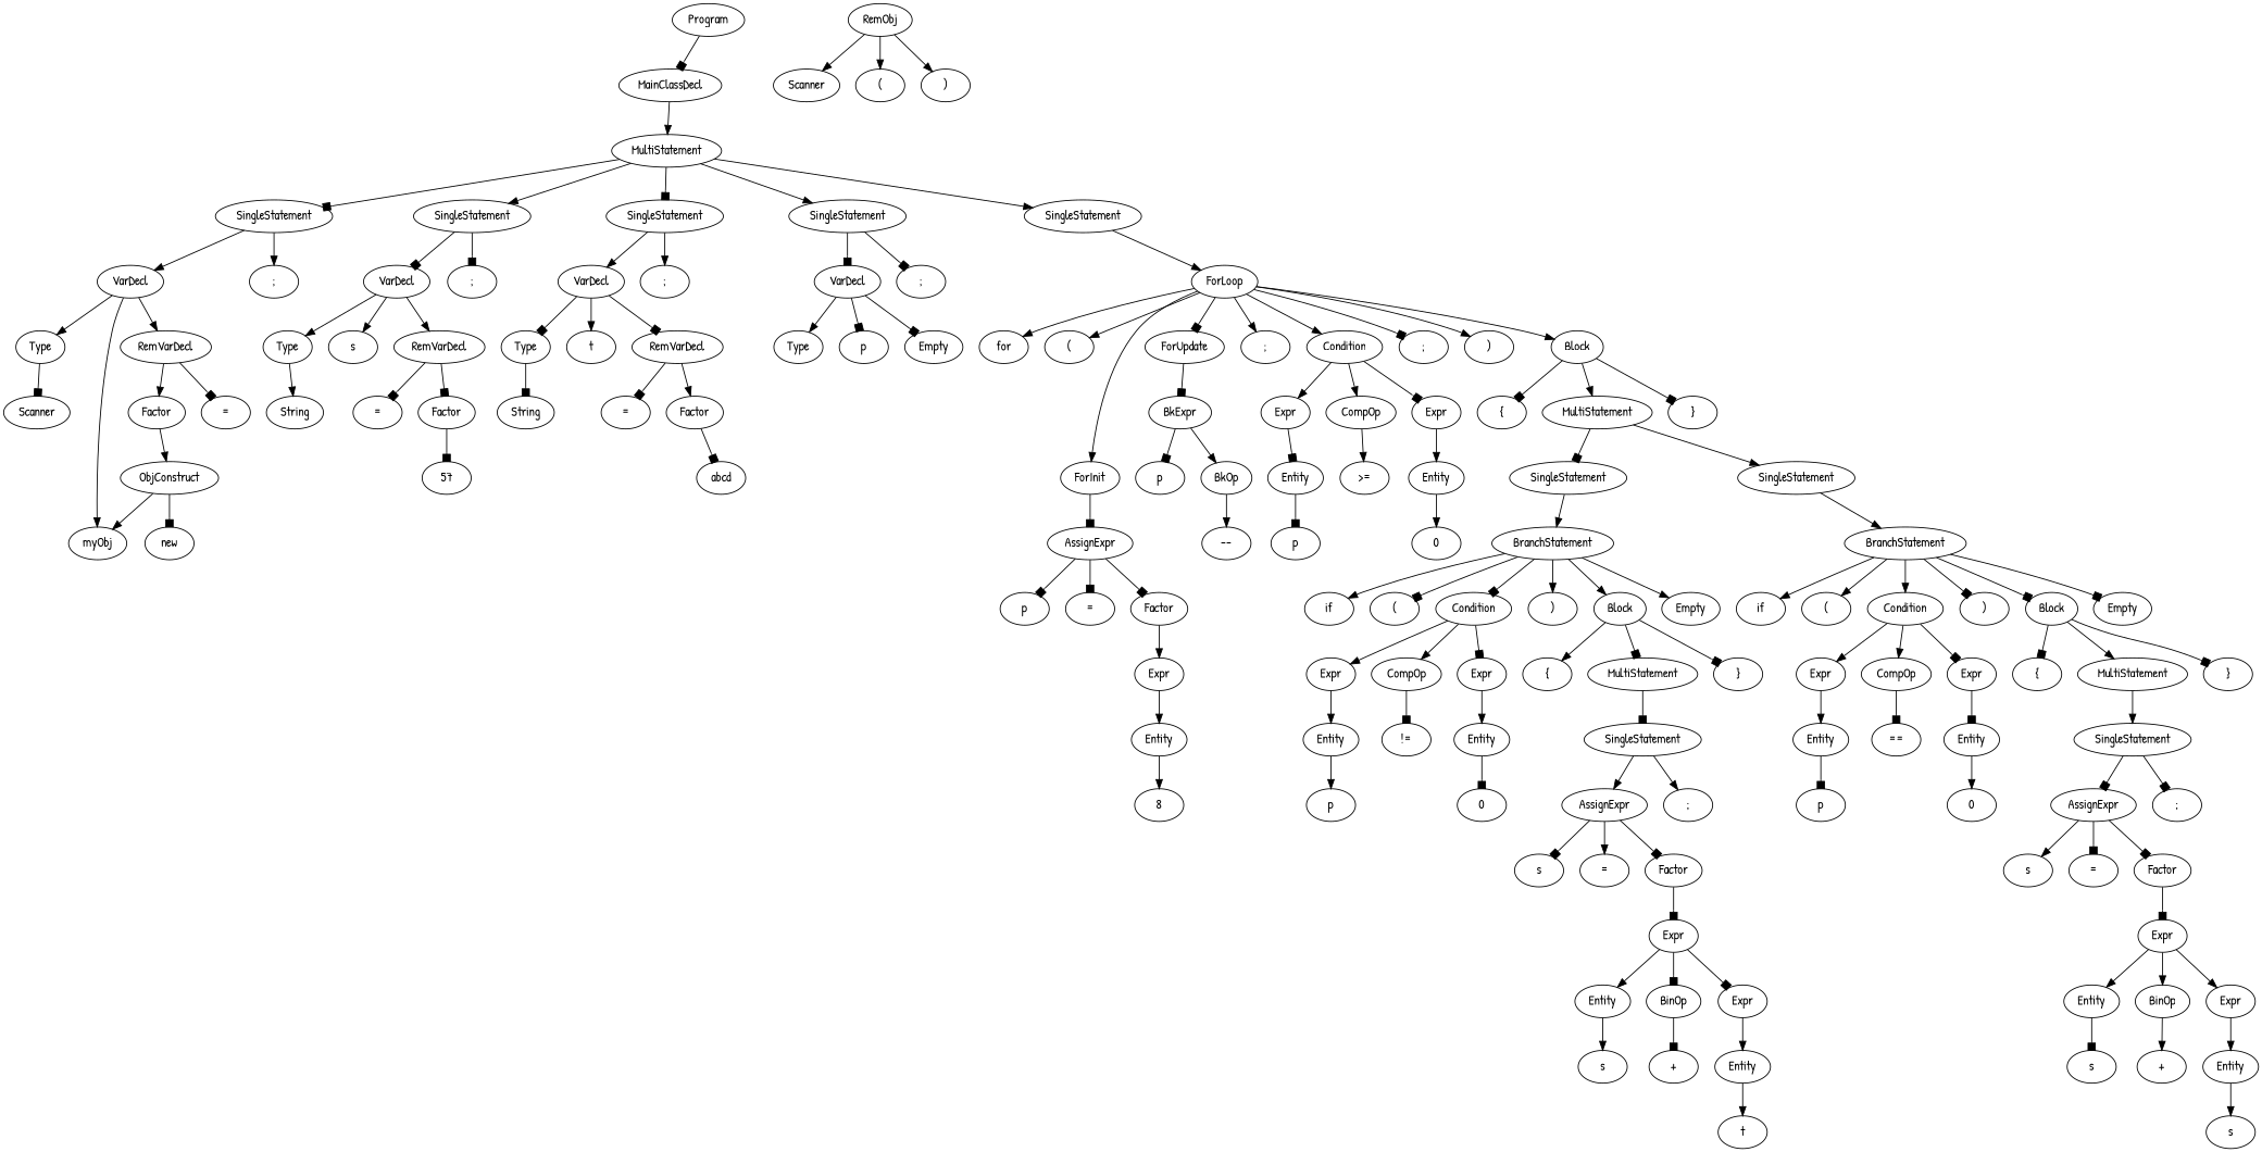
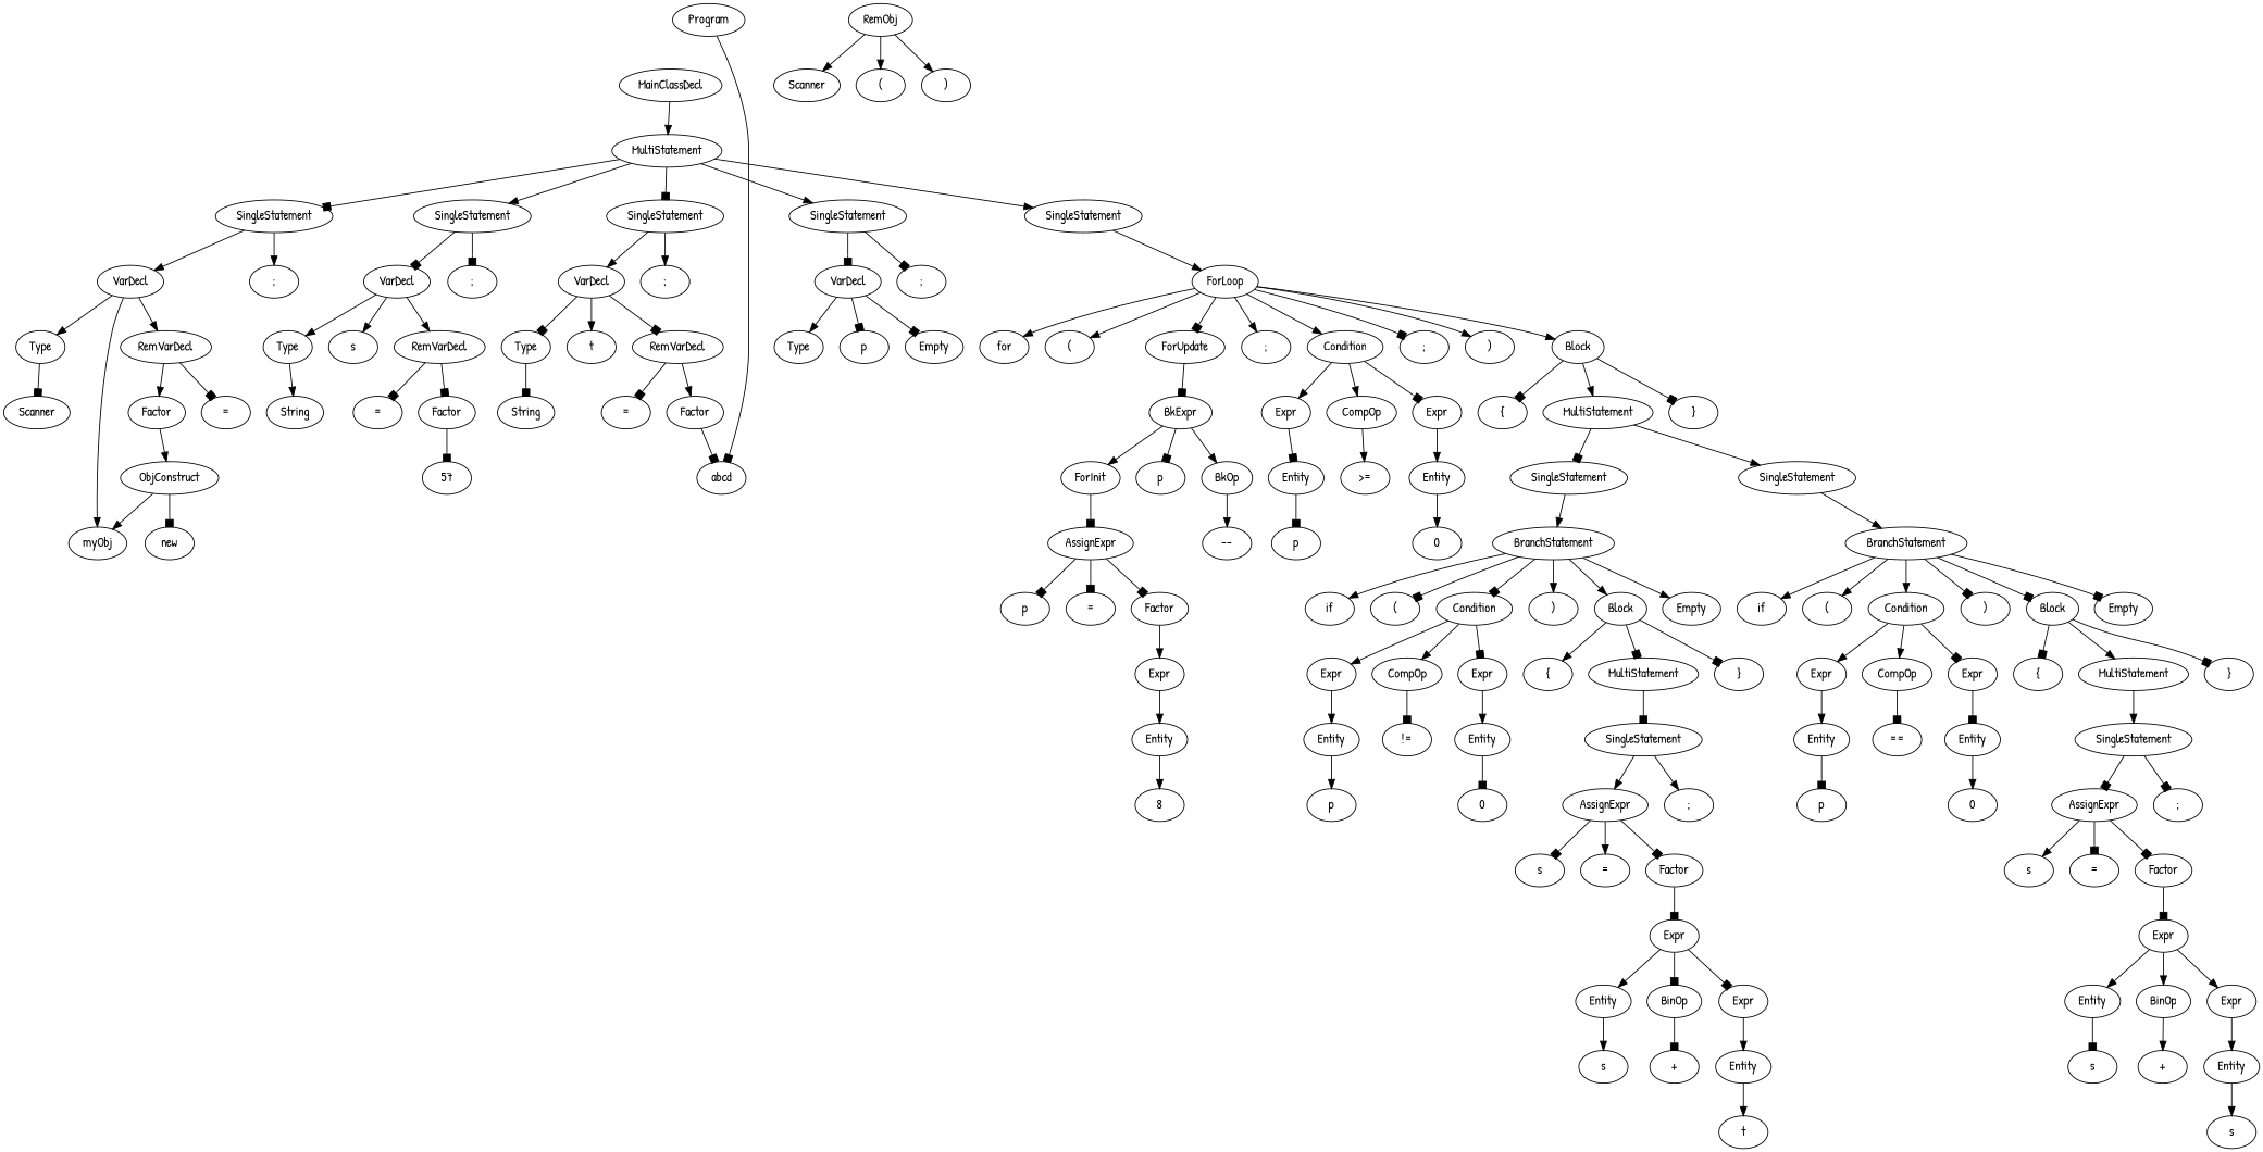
  digraph {
    fontname="Patrick Hand"
    node [fontname="Patrick Hand"]
    edge [arrowhead=normal fontname="Patrick Hand"]
    n1 [label=Program]
    n2 [label=MainClassDecl]
    n3 [label=MultiStatement]
    n4 [label=SingleStatement]
    n5 [label=SingleStatement]
    n6 [label=SingleStatement]
    n7 [label=SingleStatement]
    n8 [label=SingleStatement]
    n9 [label=VarDecl]
    n10 [label=";"]
    n11 [label=VarDecl]
    n12 [label=";"]
    n13 [label=VarDecl]
    n14 [label=";"]
    n15 [label=VarDecl]
    n16 [label=";"]
    n17 [label=ForLoop]
    n18 [label=Type]
    n19 [label=myObj]
    n20 [label=RemVarDecl]
    n21 [label=Type]
    n22 [label=s]
    n23 [label=RemVarDecl]
    n24 [label=Type]
    n25 [label=t]
    n26 [label=RemVarDecl]
    n27 [label=Type]
    n28 [label=p]
    n29 [label=Empty]
    n30 [label=for]
    n31 [label="("]
    n32 [label=ForInit]
    n33 [label=";"]
    n34 [label=Condition]
    n35 [label=";"]
    n36 [label=ForUpdate]
    n37 [label=")"]
    n38 [label=Block]
    n39 [label=Scanner]
    n40 [label="="]
    n41 [label=Factor]
    n42 [label=String]
    n43 [label="="]
    n44 [label=Factor]
    n45 [label=String]
    n46 [label="="]
    n47 [label=Factor]
    n48 [label=AssignExpr]
    n49 [label=Expr]
    n50 [label=CompOp]
    n51 [label=Expr]
    n52 [label=BkExpr]
    n53 [label="{"]
    n54 [label=MultiStatement]
    n55 [label="}"]
    n56 [label=ObjConstruct]
    57
    n58 [label=abcd]
    n59 [label=p]
    n60 [label="="]
    n61 [label=Factor]
    n62 [label=Entity]
    n63 [label=">="]
    n64 [label=Entity]
    n65 [label=p]
    n66 [label=BkOp]
    n67 [label=SingleStatement]
    n68 [label=SingleStatement]
    n69 [label=new]
    n70 [label=Expr]
    n71 [label=p]
    n72 [label=0]
    n73 [label="--"]
    n74 [label=BranchStatement]
    n75 [label=BranchStatement]
    n76 [label=RemObj]
    n77 [label=Scanner]
    n78 [label="("]
    n79 [label=")"]
    n80 [label=Entity]
    n81 [label=if]
    n82 [label="("]
    n83 [label=Condition]
    n84 [label=")"]
    n85 [label=Block]
    n86 [label=Empty]
    n87 [label=if]
    n88 [label="("]
    n89 [label=Condition]
    n90 [label=")"]
    n91 [label=Block]
    n92 [label=Empty]
    n93 [label=8]
    n94 [label=Expr]
    n95 [label=CompOp]
    n96 [label=Expr]
    n97 [label="{"]
    n98 [label=MultiStatement]
    n99 [label="}"]
    n100 [label=Expr]
    n101 [label=CompOp]
    n102 [label=Expr]
    n103 [label="{"]
    n104 [label=MultiStatement]
    n105 [label="}"]
    n106 [label=Entity]
    n107 [label="!="]
    n108 [label=Entity]
    n109 [label=SingleStatement]
    n110 [label=Entity]
    n111 [label="=="]
    n112 [label=Entity]
    n113 [label=SingleStatement]
    n114 [label=p]
    n115 [label=0]
    n116 [label=AssignExpr]
    n117 [label=";"]
    n118 [label=p]
    n119 [label=0]
    n120 [label=AssignExpr]
    n121 [label=";"]
    n122 [label=s]
    n123 [label="="]
    n124 [label=Factor]
    n125 [label=s]
    n126 [label="="]
    n127 [label=Factor]
    n128 [label=Expr]
    n129 [label=Expr]
    n130 [label=Entity]
    n131 [label=BinOp]
    n132 [label=Expr]
    n133 [label=Entity]
    n134 [label=BinOp]
    n135 [label=Expr]
    n136 [label=s]
    n137 [label="+"]
    n138 [label=Entity]
    n139 [label=s]
    n140 [label="+"]
    n141 [label=Entity]
    n142 [label=t]
    n143 [label=s]
-   n1 -> n2 [arrowhead=box]
+   n1 -> n58 [arrowhead=box]
    n2 -> n3
    n3 -> n4 [arrowhead=box]
    n3 -> n5
    n3 -> n6 [arrowhead=box]
    n3 -> n7
    n3 -> n8
    n4 -> n9
    n4 -> n10
    n5 -> n11 [arrowhead=box]
    n5 -> n12 [arrowhead=box]
    n6 -> n13
    n6 -> n14
    n7 -> n15 [arrowhead=box]
    n7 -> n16 [arrowhead=box]
    n8 -> n17
    n9 -> n18
    n9 -> n19
    n9 -> n20
    n11 -> n21
    n11 -> n22
    n11 -> n23
    n13 -> n24 [arrowhead=box]
    n13 -> n25
    n13 -> n26 [arrowhead=box]
    n15 -> n27
    n15 -> n28 [arrowhead=box]
    n15 -> n29 [arrowhead=box]
    n17 -> n30
    n17 -> n31
-   n17 -> n32
+   n52 -> n32
    n17 -> n33
    n17 -> n34
    n17 -> n35 [arrowhead=box]
    n17 -> n36 [arrowhead=box]
    n17 -> n37
    n17 -> n38
    n18 -> n39 [arrowhead=box]
    n20 -> n40 [arrowhead=box]
    n20 -> n41
    n21 -> n42
    n23 -> n43 [arrowhead=box]
    n23 -> n44 [arrowhead=box]
    n24 -> n45 [arrowhead=box]
    n26 -> n46 [arrowhead=box]
    n26 -> n47
    n32 -> n48 [arrowhead=box]
    n34 -> n49
    n34 -> n50
    n34 -> n51 [arrowhead=box]
    n36 -> n52 [arrowhead=box]
    n38 -> n53 [arrowhead=box]
    n38 -> n54
    n38 -> n55 [arrowhead=box]
    n41 -> n56
    n44 -> 57 [arrowhead=box]
    n47 -> n58 [arrowhead=box]
    n48 -> n59 [arrowhead=box]
    n48 -> n60 [arrowhead=box]
    n48 -> n61 [arrowhead=box]
    n49 -> n62 [arrowhead=box]
    n50 -> n63
    n51 -> n64
    n52 -> n65 [arrowhead=box]
    n52 -> n66
    n54 -> n67 [arrowhead=box]
    n54 -> n68
    n56 -> n19
    n56 -> n69 [arrowhead=box]
    n61 -> n70
    n62 -> n71 [arrowhead=box]
    n64 -> n72
    n66 -> n73
    n67 -> n74
    n68 -> n75
    n70 -> n80
    n74 -> n81
    n74 -> n82 [arrowhead=box]
    n74 -> n83 [arrowhead=box]
    n74 -> n84
    n74 -> n85
    n74 -> n86
    n75 -> n87
    n75 -> n88
    n75 -> n89
    n75 -> n90 [arrowhead=box]
    n75 -> n91 [arrowhead=box]
    n75 -> n92 [arrowhead=box]
    n76 -> n77
    n76 -> n78
    n76 -> n79
    n80 -> n93
    n83 -> n94
    n83 -> n95
    n83 -> n96 [arrowhead=box]
    n85 -> n97
    n85 -> n98 [arrowhead=box]
    n85 -> n99 [arrowhead=box]
    n89 -> n100
    n89 -> n101
    n89 -> n102 [arrowhead=box]
    n91 -> n103 [arrowhead=box]
    n91 -> n104
    n91 -> n105 [arrowhead=box]
    n94 -> n106
    n95 -> n107 [arrowhead=box]
    n96 -> n108
    n98 -> n109 [arrowhead=box]
    n100 -> n110
    n101 -> n111 [arrowhead=box]
    n102 -> n112 [arrowhead=box]
    n104 -> n113
    n106 -> n114
    n108 -> n115 [arrowhead=box]
    n109 -> n116
    n109 -> n117
    n110 -> n118 [arrowhead=box]
    n112 -> n119
    n113 -> n120 [arrowhead=box]
    n113 -> n121 [arrowhead=box]
    n116 -> n122 [arrowhead=box]
    n116 -> n123
    n116 -> n124 [arrowhead=box]
    n120 -> n125
    n120 -> n126 [arrowhead=box]
    n120 -> n127 [arrowhead=box]
    n124 -> n128 [arrowhead=box]
    n127 -> n129 [arrowhead=box]
    n128 -> n130
    n128 -> n131 [arrowhead=box]
    n128 -> n132 [arrowhead=box]
    n129 -> n133
    n129 -> n134
    n129 -> n135
    n130 -> n136
    n131 -> n137 [arrowhead=box]
    n132 -> n138
    n133 -> n139 [arrowhead=box]
    n134 -> n140
    n135 -> n141
    n138 -> n142
    n141 -> n143
  }
